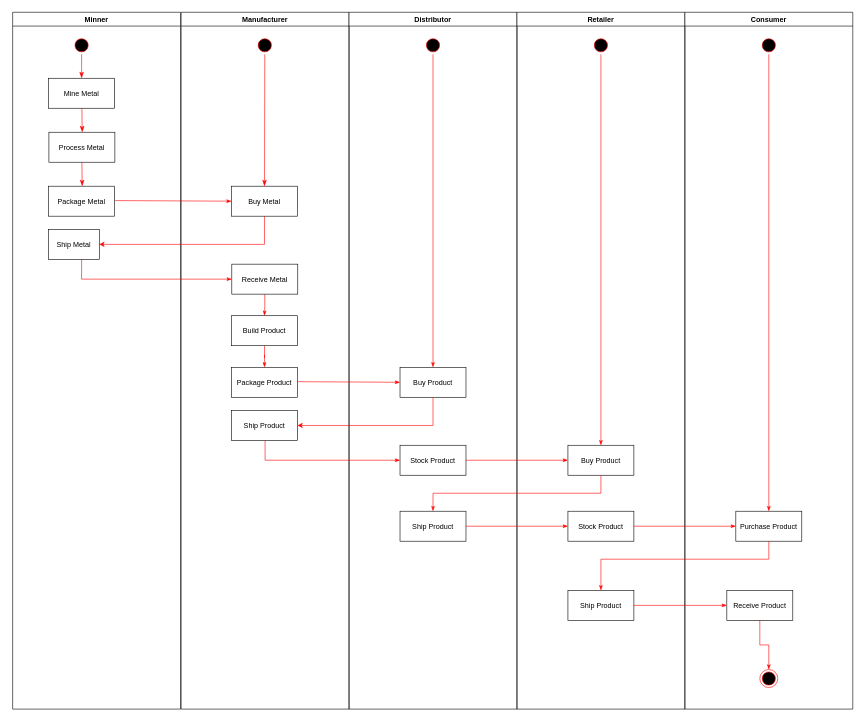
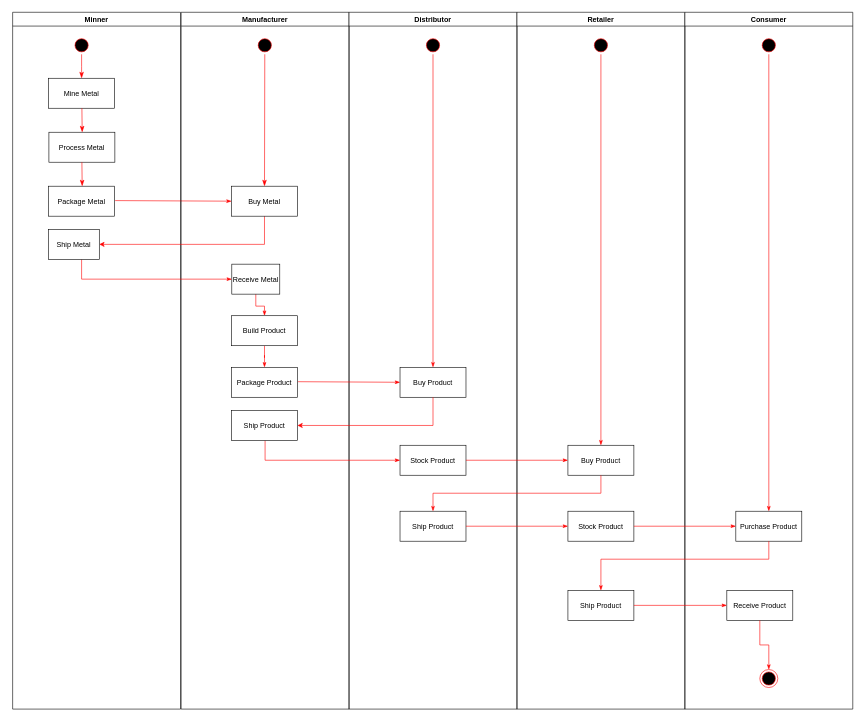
  <mxCell id="0" />
  <mxCell id="1" parent="0" />
  <mxCell id="2" value="Minner" style="swimlane;whiteSpace=wrap" parent="1" vertex="1"><mxGeometry x="20" y="20" width="280" height="1162" as="geometry" /></mxCell>
  <mxCell id="3" value="" style="ellipse;shape=startState;fillColor=#000000;strokeColor=#ff0000;" parent="2" vertex="1"><mxGeometry x="100" y="40" width="30" height="30" as="geometry" /></mxCell>
  <mxCell id="4" value="" style="edgeStyle=elbowEdgeStyle;elbow=horizontal;verticalAlign=bottom;endArrow=classicThin;endSize=8;strokeColor=#FF0000;endFill=1;rounded=0" parent="2" source="3" target="5" edge="1"><mxGeometry x="100" y="40" as="geometry"><mxPoint x="115" y="110" as="targetPoint" /></mxGeometry></mxCell>
  <mxCell id="5" value="Mine Metal" style="" parent="2" vertex="1"><mxGeometry x="60" y="110" width="110" height="50" as="geometry" /></mxCell>
  <mxCell id="6" value="Package Metal" style="" vertex="1" parent="2"><mxGeometry x="60" y="290" width="110" height="50" as="geometry" /></mxCell>
  <mxCell id="7" value="" style="edgeStyle=none;strokeColor=#FF0000;endArrow=classicThin;endFill=1;rounded=0;entryX=0;entryY=0.5;entryDx=0;entryDy=0;" edge="1" parent="2" target="40"><mxGeometry width="100" height="100" relative="1" as="geometry"><mxPoint x="171" y="314" as="sourcePoint" /><mxPoint x="336.5" y="314" as="targetPoint" /></mxGeometry></mxCell>
  <mxCell id="8" value="Manufacturer" style="swimlane;whiteSpace=wrap" parent="1" vertex="1"><mxGeometry x="301" y="20" width="280" height="1162" as="geometry" /></mxCell>
  <mxCell id="9" value="" style="ellipse;shape=startState;fillColor=#000000;strokeColor=#ff0000;" parent="8" vertex="1"><mxGeometry x="124.5" y="40" width="30" height="30" as="geometry" /></mxCell>
  <mxCell id="10" style="edgeStyle=orthogonalEdgeStyle;rounded=0;orthogonalLoop=1;jettySize=auto;html=1;entryX=0.5;entryY=0;entryDx=0;entryDy=0;endArrow=classicThin;endFill=1;strokeColor=#FF0000;" edge="1" parent="8" source="11" target="13"><mxGeometry relative="1" as="geometry" /></mxCell>
- <mxCell id="11" value="Receive Metal" style="" vertex="1" parent="8"><mxGeometry x="84.5" y="420" width="110" height="50" as="geometry" /></mxCell>
+ <mxCell id="11" value="Receive Metal" style="" vertex="1" parent="8"><mxGeometry x="84.5" y="420" width="80" height="50" as="geometry" /></mxCell>
  <mxCell id="12" style="edgeStyle=orthogonalEdgeStyle;rounded=0;orthogonalLoop=1;jettySize=auto;html=1;entryX=0.5;entryY=0;entryDx=0;entryDy=0;endArrow=classicThin;endFill=1;strokeColor=#FF0000;" edge="1" parent="8" source="13" target="14"><mxGeometry relative="1" as="geometry" /></mxCell>
  <mxCell id="13" value="Build Product" style="" vertex="1" parent="8"><mxGeometry x="84" y="506" width="110" height="50" as="geometry" /></mxCell>
  <mxCell id="14" value="Package Product" style="" vertex="1" parent="8"><mxGeometry x="84" y="592" width="110" height="50" as="geometry" /></mxCell>
  <mxCell id="15" value="Distributor" style="swimlane;whiteSpace=wrap" parent="1" vertex="1"><mxGeometry x="581" y="20" width="280" height="1162" as="geometry" /></mxCell>
  <mxCell id="16" style="edgeStyle=orthogonalEdgeStyle;rounded=0;orthogonalLoop=1;jettySize=auto;html=1;entryX=0.5;entryY=0;entryDx=0;entryDy=0;endArrow=classicThin;endFill=1;strokeColor=#FF0000;" edge="1" parent="15" source="17" target="19"><mxGeometry relative="1" as="geometry" /></mxCell>
  <mxCell id="17" value="" style="ellipse;shape=startState;fillColor=#000000;strokeColor=#ff0000;" vertex="1" parent="15"><mxGeometry x="125" y="40" width="30" height="30" as="geometry" /></mxCell>
  <mxCell id="18" value="" style="edgeStyle=none;strokeColor=#FF0000;endArrow=classicThin;endFill=1;rounded=0;entryX=0;entryY=0.5;entryDx=0;entryDy=0;" edge="1" parent="15" target="19"><mxGeometry width="100" height="100" relative="1" as="geometry"><mxPoint x="-85" y="616" as="sourcePoint" /><mxPoint x="-83" y="488" as="targetPoint" /></mxGeometry></mxCell>
  <mxCell id="19" value="Buy Product" style="" vertex="1" parent="15"><mxGeometry x="85" y="592" width="110" height="50" as="geometry" /></mxCell>
  <mxCell id="20" style="edgeStyle=orthogonalEdgeStyle;rounded=0;orthogonalLoop=1;jettySize=auto;html=1;entryX=0;entryY=0.5;entryDx=0;entryDy=0;endArrow=classicThin;endFill=1;strokeColor=#FF0000;" edge="1" parent="15" source="21" target="23"><mxGeometry relative="1" as="geometry"><mxPoint x="110.5" y="747" as="targetPoint" /><Array as="points"><mxPoint x="-140" y="747" /></Array></mxGeometry></mxCell>
  <mxCell id="21" value="Ship Product" style="" vertex="1" parent="15"><mxGeometry x="-196" y="664" width="110" height="50" as="geometry" /></mxCell>
  <mxCell id="22" style="edgeStyle=orthogonalEdgeStyle;rounded=0;orthogonalLoop=1;jettySize=auto;html=1;entryX=1;entryY=0.5;entryDx=0;entryDy=0;strokeColor=#FF0000;" edge="1" parent="15" source="19" target="21"><mxGeometry relative="1" as="geometry"><Array as="points"><mxPoint x="140" y="689" /></Array></mxGeometry></mxCell>
  <mxCell id="23" value="Stock Product" style="" vertex="1" parent="15"><mxGeometry x="85" y="722" width="110" height="50" as="geometry" /></mxCell>
  <mxCell id="24" value="Ship Product" style="" vertex="1" parent="15"><mxGeometry x="85" y="832" width="110" height="50" as="geometry" /></mxCell>
  <mxCell id="25" value="Retailer" style="swimlane;whiteSpace=wrap" vertex="1" parent="1"><mxGeometry x="861" y="20" width="280" height="1162" as="geometry" /></mxCell>
  <mxCell id="26" style="edgeStyle=orthogonalEdgeStyle;rounded=0;orthogonalLoop=1;jettySize=auto;html=1;entryX=0.5;entryY=0;entryDx=0;entryDy=0;endArrow=classicThin;endFill=1;strokeColor=#FF0000;" edge="1" parent="25" source="27" target="28"><mxGeometry relative="1" as="geometry" /></mxCell>
  <mxCell id="27" value="" style="ellipse;shape=startState;fillColor=#000000;strokeColor=#ff0000;" vertex="1" parent="25"><mxGeometry x="125" y="40" width="30" height="30" as="geometry" /></mxCell>
  <mxCell id="28" value="Buy Product" style="" vertex="1" parent="25"><mxGeometry x="85" y="722" width="110" height="50" as="geometry" /></mxCell>
  <mxCell id="29" value="Stock Product" style="" vertex="1" parent="25"><mxGeometry x="85" y="832" width="110" height="50" as="geometry" /></mxCell>
  <mxCell id="30" value="Ship Product" style="" vertex="1" parent="25"><mxGeometry x="85" y="964" width="110" height="50" as="geometry" /></mxCell>
  <mxCell id="31" value="Consumer" style="swimlane;whiteSpace=wrap;startSize=23;" vertex="1" parent="1"><mxGeometry x="1141" y="20" width="280" height="1162" as="geometry" /></mxCell>
  <mxCell id="32" style="edgeStyle=orthogonalEdgeStyle;rounded=0;orthogonalLoop=1;jettySize=auto;html=1;entryX=0.5;entryY=0;entryDx=0;entryDy=0;endArrow=classicThin;endFill=1;strokeColor=#FF0000;" edge="1" parent="31" source="33" target="34"><mxGeometry relative="1" as="geometry" /></mxCell>
  <mxCell id="33" value="" style="ellipse;shape=startState;fillColor=#000000;strokeColor=#ff0000;" vertex="1" parent="31"><mxGeometry x="125" y="40" width="30" height="30" as="geometry" /></mxCell>
  <mxCell id="34" value="Purchase Product" style="" vertex="1" parent="31"><mxGeometry x="85" y="832" width="110" height="50" as="geometry" /></mxCell>
  <mxCell id="35" value="Receive Product" style="" vertex="1" parent="31"><mxGeometry x="70" y="964" width="110" height="50" as="geometry" /></mxCell>
  <mxCell id="36" value="Process Metal" style="" vertex="1" parent="1"><mxGeometry x="80.5" y="220" width="110" height="50" as="geometry" /></mxCell>
  <mxCell id="37" value="" style="edgeStyle=elbowEdgeStyle;elbow=horizontal;verticalAlign=bottom;endArrow=classicThin;endSize=8;strokeColor=#FF0000;endFill=1;rounded=0" edge="1" parent="1"><mxGeometry x="100" y="130" as="geometry"><mxPoint x="135.667" y="220" as="targetPoint" /><mxPoint x="135.5" y="180" as="sourcePoint" /></mxGeometry></mxCell>
  <mxCell id="38" value="" style="edgeStyle=elbowEdgeStyle;elbow=horizontal;verticalAlign=bottom;endArrow=classicThin;endSize=8;strokeColor=#FF0000;endFill=1;rounded=0" edge="1" parent="1"><mxGeometry x="100" y="220" as="geometry"><mxPoint x="135.667" y="310" as="targetPoint" /><mxPoint x="135.5" y="270" as="sourcePoint" /></mxGeometry></mxCell>
  <mxCell id="39" style="edgeStyle=orthogonalEdgeStyle;rounded=0;orthogonalLoop=1;jettySize=auto;html=1;entryX=1;entryY=0.5;entryDx=0;entryDy=0;strokeColor=#FF0000;" edge="1" parent="1" source="40" target="43"><mxGeometry relative="1" as="geometry"><Array as="points"><mxPoint x="440" y="407" /></Array></mxGeometry></mxCell>
  <mxCell id="40" value="Buy Metal" style="" vertex="1" parent="1"><mxGeometry x="385" y="310" width="110" height="50" as="geometry" /></mxCell>
  <mxCell id="41" value="" style="edgeStyle=elbowEdgeStyle;elbow=horizontal;verticalAlign=bottom;endArrow=classicThin;endSize=8;strokeColor=#FF0000;endFill=1;rounded=0;exitX=0.5;exitY=1;exitDx=0;exitDy=0;entryX=0.5;entryY=0;entryDx=0;entryDy=0;" edge="1" parent="1" source="9" target="40"><mxGeometry x="310" y="50" as="geometry"><mxPoint x="344" y="140" as="targetPoint" /><mxPoint x="344.5" y="100" as="sourcePoint" /><Array as="points"><mxPoint x="440" y="202" /></Array></mxGeometry></mxCell>
  <mxCell id="42" style="edgeStyle=orthogonalEdgeStyle;rounded=0;orthogonalLoop=1;jettySize=auto;html=1;entryX=0;entryY=0.5;entryDx=0;entryDy=0;endArrow=classicThin;endFill=1;strokeColor=#FF0000;" edge="1" parent="1" source="43" target="11"><mxGeometry relative="1" as="geometry"><Array as="points"><mxPoint x="135" y="465" /></Array></mxGeometry></mxCell>
  <mxCell id="43" value="Ship Metal" style="" vertex="1" parent="1"><mxGeometry x="79.5" y="382" width="85" height="50" as="geometry" /></mxCell>
  <mxCell id="44" style="edgeStyle=orthogonalEdgeStyle;rounded=0;orthogonalLoop=1;jettySize=auto;html=1;endArrow=classicThin;endFill=1;strokeColor=#FF0000;" edge="1" parent="1" source="23" target="28"><mxGeometry relative="1" as="geometry" /></mxCell>
  <mxCell id="45" style="edgeStyle=orthogonalEdgeStyle;rounded=0;orthogonalLoop=1;jettySize=auto;html=1;entryX=0.5;entryY=0;entryDx=0;entryDy=0;endArrow=classicThin;endFill=1;strokeColor=#FF0000;" edge="1" parent="1" source="28" target="24"><mxGeometry relative="1" as="geometry"><Array as="points"><mxPoint x="1001" y="822" /><mxPoint x="721" y="822" /></Array></mxGeometry></mxCell>
  <mxCell id="46" style="edgeStyle=orthogonalEdgeStyle;rounded=0;orthogonalLoop=1;jettySize=auto;html=1;entryX=0;entryY=0.5;entryDx=0;entryDy=0;endArrow=classicThin;endFill=1;strokeColor=#FF0000;" edge="1" parent="1" source="24" target="29"><mxGeometry relative="1" as="geometry" /></mxCell>
  <mxCell id="47" value="" style="ellipse;shape=endState;fillColor=#000000;strokeColor=#ff0000" parent="1" vertex="1"><mxGeometry x="1266" y="1116" width="30" height="30" as="geometry" /></mxCell>
  <mxCell id="48" style="edgeStyle=orthogonalEdgeStyle;rounded=0;orthogonalLoop=1;jettySize=auto;html=1;entryX=0;entryY=0.5;entryDx=0;entryDy=0;endArrow=classicThin;endFill=1;strokeColor=#FF0000;" edge="1" parent="1" source="29" target="34"><mxGeometry relative="1" as="geometry" /></mxCell>
  <mxCell id="49" style="edgeStyle=orthogonalEdgeStyle;rounded=0;orthogonalLoop=1;jettySize=auto;html=1;entryX=0.5;entryY=0;entryDx=0;entryDy=0;endArrow=classicThin;endFill=1;strokeColor=#FF0000;" edge="1" parent="1" source="34" target="30"><mxGeometry relative="1" as="geometry"><Array as="points"><mxPoint x="1281" y="932" /><mxPoint x="1001" y="932" /></Array></mxGeometry></mxCell>
  <mxCell id="50" style="edgeStyle=orthogonalEdgeStyle;rounded=0;orthogonalLoop=1;jettySize=auto;html=1;entryX=0;entryY=0.5;entryDx=0;entryDy=0;endArrow=classicThin;endFill=1;strokeColor=#FF0000;" edge="1" parent="1" source="30" target="35"><mxGeometry relative="1" as="geometry" /></mxCell>
  <mxCell id="51" style="edgeStyle=orthogonalEdgeStyle;rounded=0;orthogonalLoop=1;jettySize=auto;html=1;entryX=0.5;entryY=0;entryDx=0;entryDy=0;endArrow=classicThin;endFill=1;strokeColor=#FF0000;" edge="1" parent="1" source="35" target="47"><mxGeometry relative="1" as="geometry" /></mxCell>
